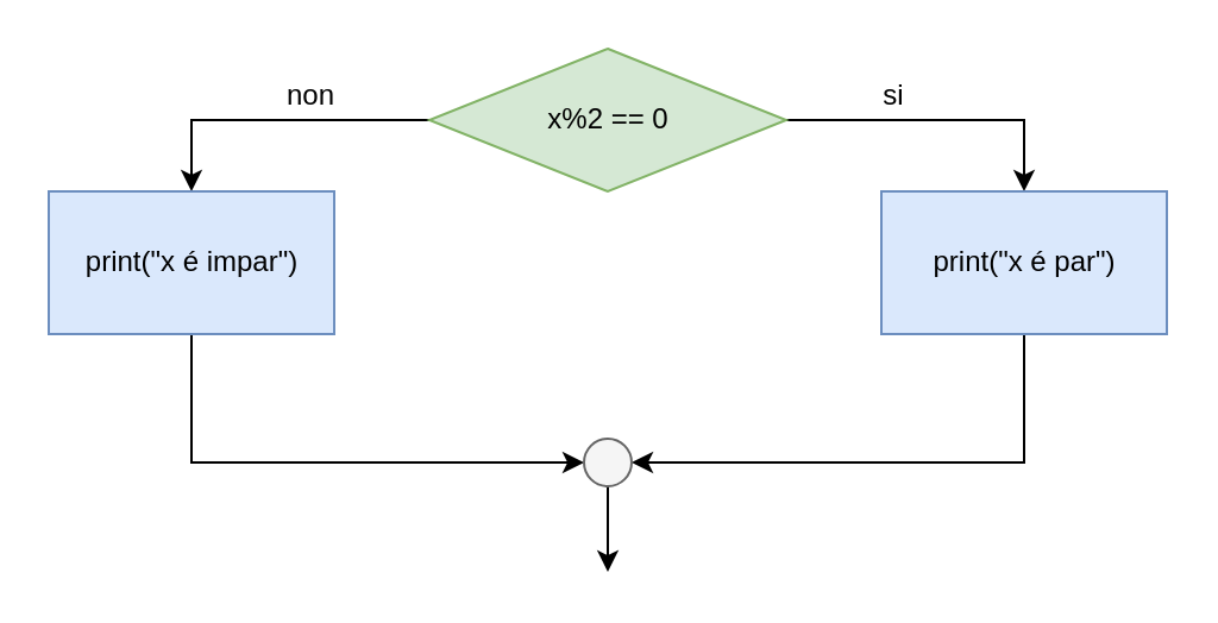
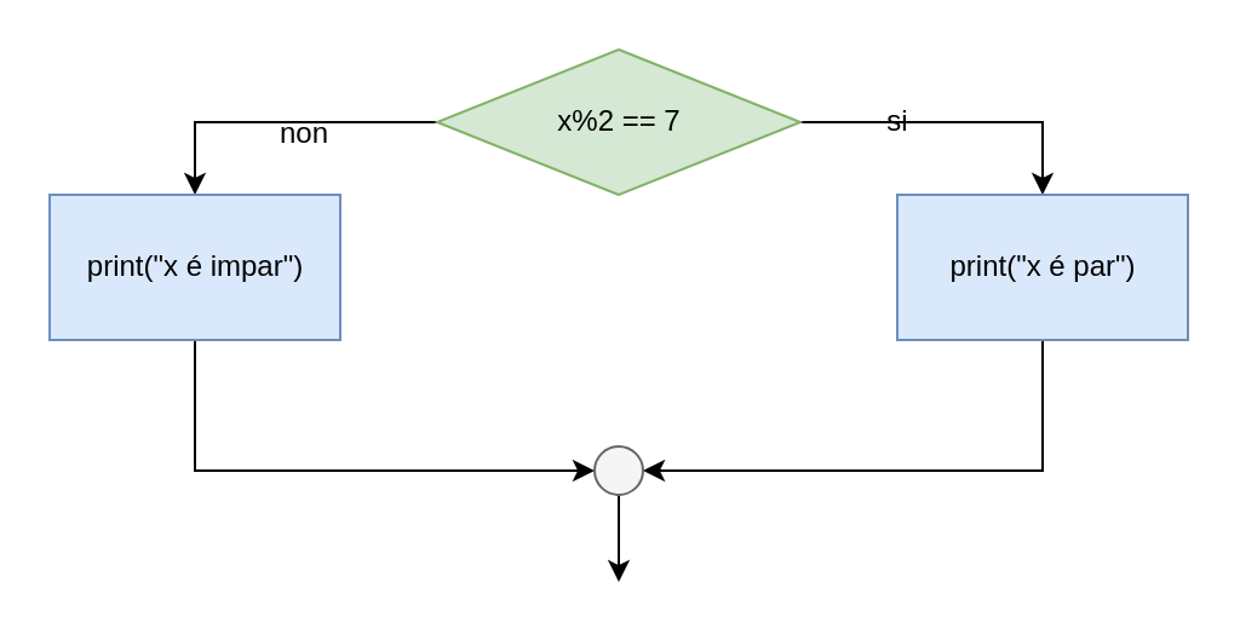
  <mxCell id="0" />
  <mxCell id="1" parent="0" />
  <mxCell id="2" style="edgeStyle=orthogonalEdgeStyle;rounded=0;orthogonalLoop=1;jettySize=auto;html=1;entryX=0.5;entryY=0;entryDx=0;entryDy=0;" parent="1" source="4" target="6" edge="1"><mxGeometry relative="1" as="geometry" /></mxCell>
  <mxCell id="3" style="edgeStyle=orthogonalEdgeStyle;rounded=0;orthogonalLoop=1;jettySize=auto;html=1;entryX=0.5;entryY=0;entryDx=0;entryDy=0;" parent="1" source="4" target="10" edge="1"><mxGeometry relative="1" as="geometry" /></mxCell>
  <mxCell id="4" value="" style="rhombus;whiteSpace=wrap;html=1;fillColor=#d5e8d4;strokeColor=#82b366;" parent="1" vertex="1"><mxGeometry x="180" y="20" width="150" height="60" as="geometry" /></mxCell>
  <mxCell id="5" style="edgeStyle=orthogonalEdgeStyle;rounded=0;orthogonalLoop=1;jettySize=auto;html=1;entryX=1;entryY=0.5;entryDx=0;entryDy=0;" edge="1" parent="1" source="6" target="13"><mxGeometry relative="1" as="geometry"><Array as="points"><mxPoint x="430" y="194" /></Array></mxGeometry></mxCell>
  <mxCell id="6" value="" style="rounded=0;whiteSpace=wrap;html=1;fillColor=#dae8fc;strokeColor=#6c8ebf;" parent="1" vertex="1"><mxGeometry x="370" y="80" width="120" height="60" as="geometry" /></mxCell>
- <mxCell id="7" value="x%2 == 0" style="text;html=1;resizable=0;autosize=1;align=center;verticalAlign=middle;points=[];fillColor=none;strokeColor=none;rounded=0;" parent="1" vertex="1"><mxGeometry x="220" y="40" width="70" height="20" as="geometry" /></mxCell>
+ <mxCell id="7" value="x%2 == 7" style="text;html=1;resizable=0;autosize=1;align=center;verticalAlign=middle;points=[];fillColor=none;strokeColor=none;rounded=0;" parent="1" vertex="1"><mxGeometry x="220" y="40" width="70" height="20" as="geometry" /></mxCell>
  <mxCell id="8" value="print(&quot;x é par&quot;)" style="text;html=1;resizable=0;autosize=1;align=center;verticalAlign=middle;points=[];fillColor=none;strokeColor=none;rounded=0;" parent="1" vertex="1"><mxGeometry x="385" y="100" width="90" height="20" as="geometry" /></mxCell>
  <mxCell id="9" style="edgeStyle=orthogonalEdgeStyle;rounded=0;orthogonalLoop=1;jettySize=auto;html=1;entryX=0;entryY=0.5;entryDx=0;entryDy=0;" edge="1" parent="1" source="10" target="13"><mxGeometry relative="1" as="geometry"><Array as="points"><mxPoint x="80" y="194" /></Array></mxGeometry></mxCell>
  <mxCell id="10" value="" style="rounded=0;whiteSpace=wrap;html=1;fillColor=#dae8fc;strokeColor=#6c8ebf;" parent="1" vertex="1"><mxGeometry x="20" y="80" width="120" height="60" as="geometry" /></mxCell>
  <mxCell id="11" value="print(&quot;x é impar&quot;)" style="text;html=1;resizable=0;autosize=1;align=center;verticalAlign=middle;points=[];fillColor=none;strokeColor=none;rounded=0;" parent="1" vertex="1"><mxGeometry x="30" y="100" width="100" height="20" as="geometry" /></mxCell>
  <mxCell id="12" style="edgeStyle=orthogonalEdgeStyle;rounded=0;orthogonalLoop=1;jettySize=auto;html=1;" edge="1" parent="1" source="13"><mxGeometry relative="1" as="geometry"><mxPoint x="255" y="240" as="targetPoint" /></mxGeometry></mxCell>
  <mxCell id="13" value="" style="ellipse;whiteSpace=wrap;html=1;fillColor=#f5f5f5;strokeColor=#666666;fontColor=#333333;" vertex="1" parent="1"><mxGeometry x="245" y="184" width="20" height="20" as="geometry" /></mxCell>
- <mxCell id="14" value="si" style="text;html=1;resizable=0;autosize=1;align=center;verticalAlign=middle;points=[];fillColor=none;strokeColor=none;rounded=0;" vertex="1" parent="1"><mxGeometry x="365" y="30" width="20" height="20" as="geometry" /></mxCell>
- <mxCell id="15" value="non" style="text;html=1;resizable=0;autosize=1;align=center;verticalAlign=middle;points=[];fillColor=none;strokeColor=none;rounded=0;" vertex="1" parent="1"><mxGeometry x="110" y="30" width="40" height="20" as="geometry" /></mxCell>
+ <mxCell id="14" value="si" style="text;html=1;resizable=0;autosize=1;align=center;verticalAlign=middle;points=[];fillColor=none;strokeColor=none;rounded=0;" vertex="1" parent="1"><mxGeometry x="360" y="40" width="20" height="20" as="geometry" /></mxCell>
+ <mxCell id="15" value="non" style="text;html=1;resizable=0;autosize=1;align=center;verticalAlign=middle;points=[];fillColor=none;strokeColor=none;rounded=0;" vertex="1" parent="1"><mxGeometry x="105" y="45" width="40" height="20" as="geometry" /></mxCell>
